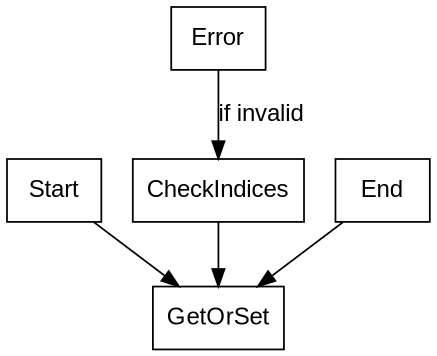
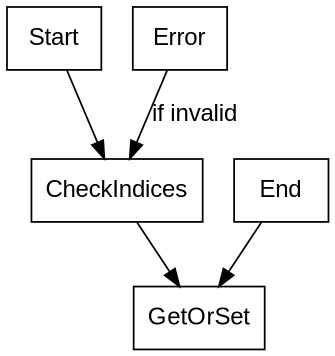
  digraph {
    fontname="Liberation Sans"
    node [fontname="Liberation Sans" shape=box]
    edge [fontname="Liberation Sans"]
    Start
    CheckIndices
    GetOrSet
    Error
    End
-   Start -> GetOrSet
+   Start -> CheckIndices
    CheckIndices -> GetOrSet
    Error -> CheckIndices [label="if invalid"]
    End -> GetOrSet
  }
